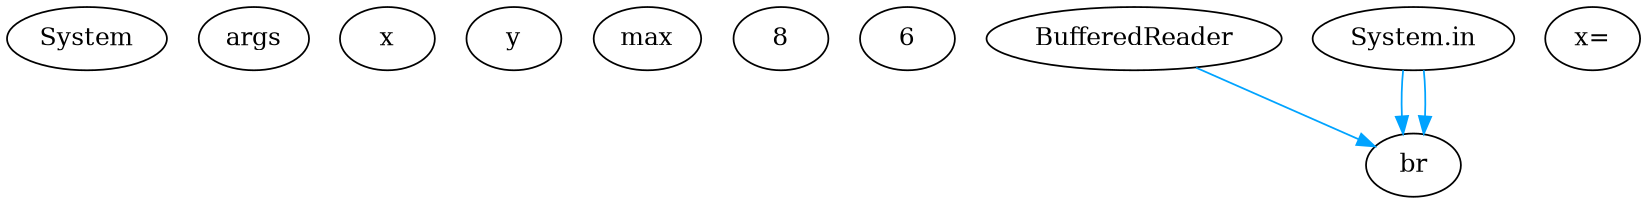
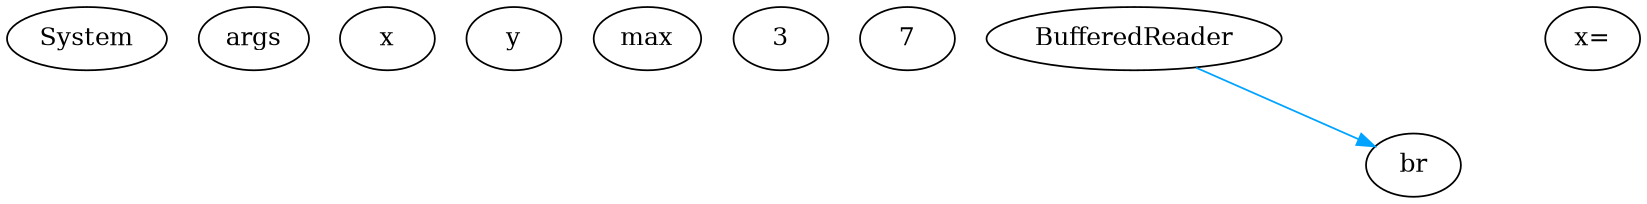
  digraph {
    node [line_number=2 node_type=identifier]
    edge [color="#00A3FF" dataflow_type=comesFrom edge_type=DFG_edge]
    n1 [label=System line_number=1 node_composition="{17}" node_name=String]
    n2 [label=args line_number=1 node_composition="{19}" node_name=args]
    n3 [label=x node_composition="{67, 24, 56, 62, 31}" node_name=x]
    n4 [label=y node_composition="{35, 58, 71, 26, 63}" node_name=y]
    n5 [label=max node_composition="{66, 28, 70}" node_name=max]
-   n6 [label=8 line_number=3 node_composition="{32}" node_name=3]
-   n7 [label=6 line_number=4 node_composition="{36}" node_name=6]
+   n6 [label=3 line_number=3 node_composition="{32}" node_name=3]
+   n7 [label=7 line_number=4 node_composition="{36}" node_name=6]
    n8 [label=BufferedReader line_number=5 node_composition="{38}" node_name=BufferedReader]
    n9 [label=br line_number=5 node_composition="{40}" node_name=br]
-   n10 [label="System.in" line_number=5 node_composition="{45}" node_name="System.in"]
    n11 [label="x=" line_number=6 node_composition="{55}" node_name="x="]
    n8 -> n9
-   n10 -> n9
-   n10 -> n9
  }
